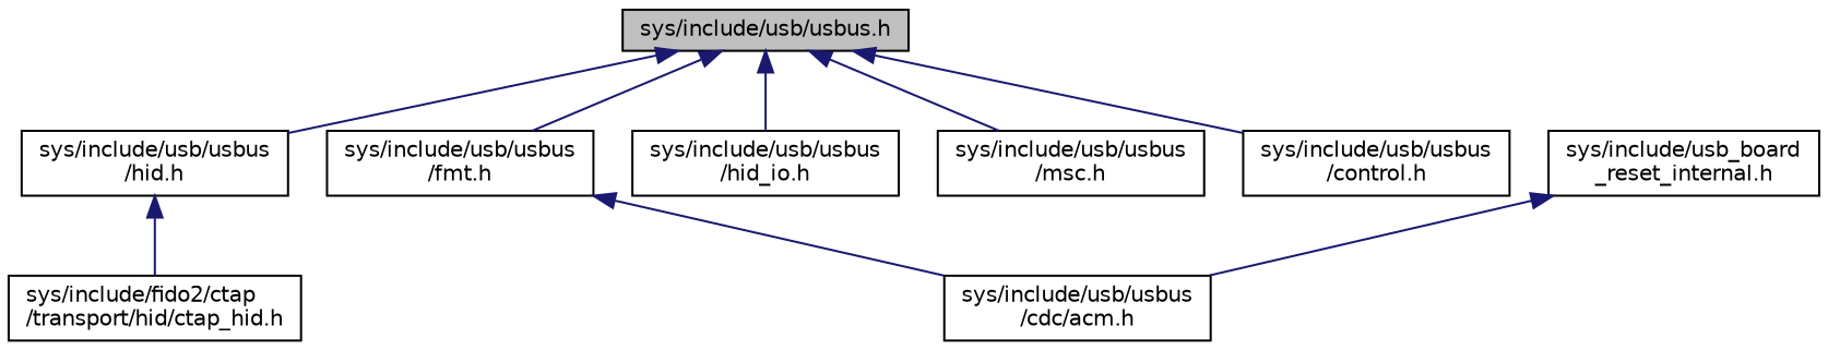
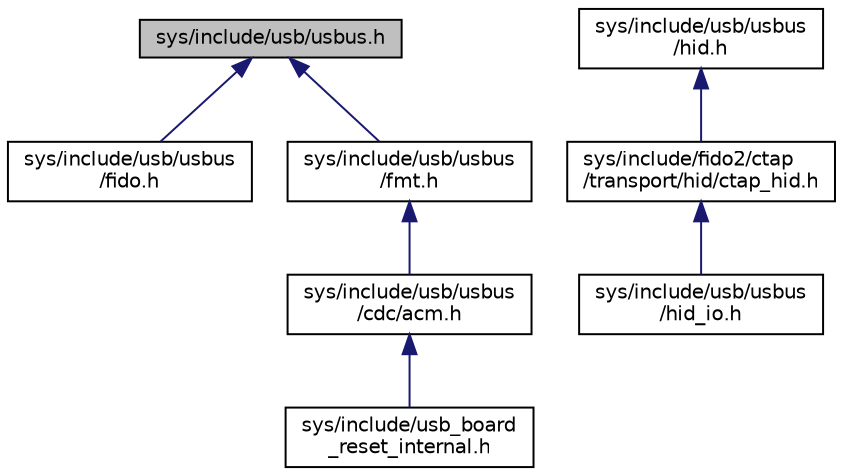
  digraph {
    node [color=black fillcolor=white fontname=Helvetica fontsize=10 shape=record style=filled]
    edge [color=midnightblue dir=back fontname=Helvetica fontsize=10 labelfontname=Helvetica labelfontsize=10 style=solid]
    n1 [fillcolor=grey75 fontcolor=black height=0.2 label="sys/include/usb/usbus.h" width=0.4]
-   n2 [height=0.2 label="sys/include/usb/usbus\l/control.h" width=0.4]
+   n2 [height=0.2 label="sys/include/usb/usbus\l/fido.h" width=0.4]
    n3 [height=0.2 label="sys/include/usb/usbus\l/fmt.h" width=0.4]
    n4 [height=0.2 label="sys/include/usb/usbus\l/hid.h" width=0.4]
    n5 [height=0.2 label="sys/include/usb/usbus\l/hid_io.h" width=0.4]
-   n6 [height=0.2 label="sys/include/usb/usbus\l/msc.h" width=0.4]
    n7 [height=0.2 label="sys/include/usb/usbus\l/cdc/acm.h" width=0.4]
    n8 [height=0.2 label="sys/include/usb_board\l_reset_internal.h" width=0.4]
    n9 [height=0.2 label="sys/include/fido2/ctap\l/transport/hid/ctap_hid.h" width=0.4]
    n1 -> n2
    n1 -> n3
-   n1 -> n4
-   n1 -> n5
-   n1 -> n6
+   n9 -> n5
    n3 -> n7
    n4 -> n9
-   n8 -> n7
+   n7 -> n8
  }
